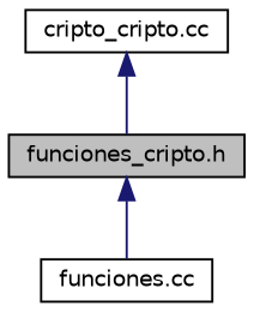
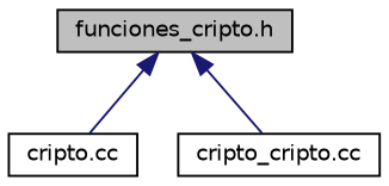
  digraph {
    node [color=black fillcolor=white fontname=Helvetica fontsize=10 shape=record style=filled]
    edge [color=midnightblue dir=back fontname=Helvetica fontsize=10 labelfontname=Helvetica labelfontsize=10 style=solid]
    n1 [fillcolor=grey75 fontcolor=black height=0.2 label="funciones_cripto.h" width=0.4]
-   n2 [height=0.2 label="funciones.cc" width=0.4]
+   n2 [height=0.2 label="cripto.cc" width=0.4]
    n3 [height=0.2 label="cripto_cripto.cc" width=0.4]
    n1 -> n2
-   n3 -> n1
+   n1 -> n3
  }
